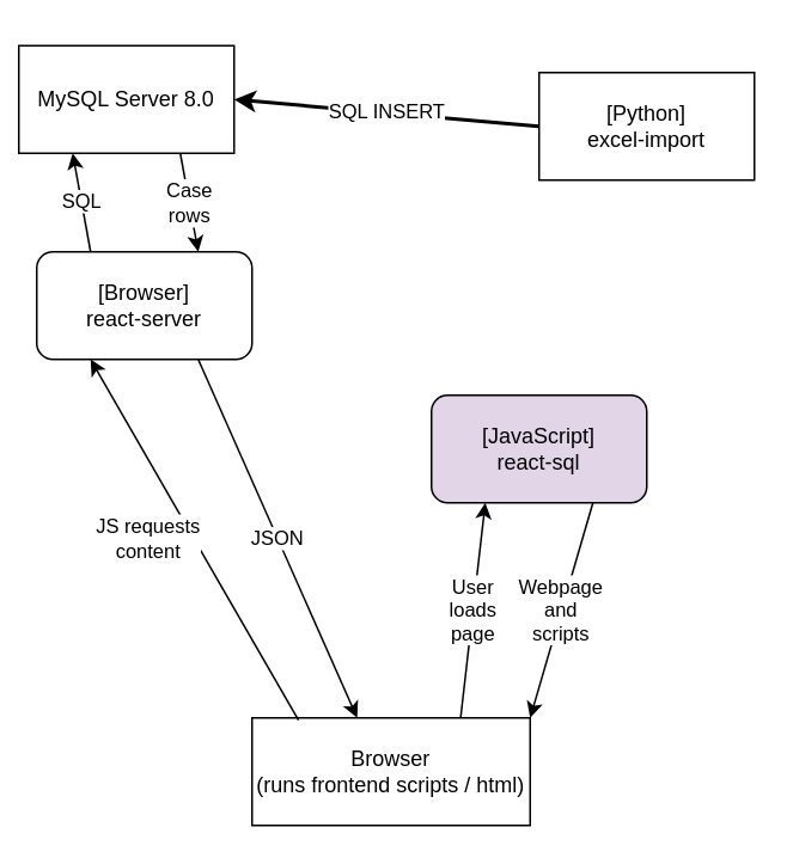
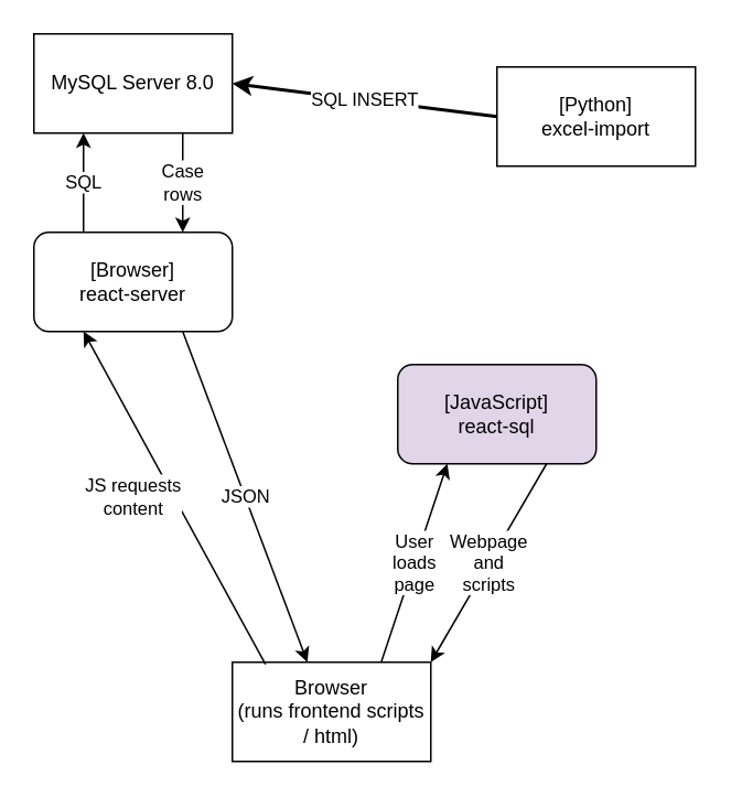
  <mxCell id="0" />
  <mxCell id="1" parent="0" />
- <mxCell id="2" value="MySQL Server 8.0" style="rounded=0;whiteSpace=wrap;html=1;" vertex="1" parent="1"><mxGeometry x="10" y="25" width="120" height="60" as="geometry" /></mxCell>
+ <mxCell id="2" value="MySQL Server 8.0" style="rounded=0;whiteSpace=wrap;html=1;" vertex="1" parent="1"><mxGeometry x="20" y="20" width="120" height="60" as="geometry" /></mxCell>
  <mxCell id="3" value="[Browser]&lt;br&gt;react-server" style="rounded=1;whiteSpace=wrap;html=1;" vertex="1" parent="1"><mxGeometry x="20" y="140" width="120" height="60" as="geometry" /></mxCell>
  <mxCell id="4" value="SQL" style="endArrow=classic;html=1;rounded=0;exitX=0.25;exitY=0;exitDx=0;exitDy=0;entryX=0.25;entryY=1;entryDx=0;entryDy=0;" edge="1" parent="1" source="3" target="2"><mxGeometry width="50" height="50" relative="1" as="geometry"><mxPoint x="210" y="280" as="sourcePoint" /><mxPoint x="260" y="230" as="targetPoint" /></mxGeometry></mxCell>
  <mxCell id="5" value="Case&lt;br&gt;rows" style="endArrow=classic;html=1;rounded=0;exitX=0.75;exitY=1;exitDx=0;exitDy=0;entryX=0.75;entryY=0;entryDx=0;entryDy=0;" edge="1" parent="1" source="2" target="3"><mxGeometry width="50" height="50" relative="1" as="geometry"><mxPoint x="220" y="210" as="sourcePoint" /><mxPoint x="270" y="160" as="targetPoint" /></mxGeometry></mxCell>
  <mxCell id="6" value="[JavaScript]&lt;br&gt;react-sql" style="rounded=1;whiteSpace=wrap;html=1;fillColor=#e1d5e7;" vertex="1" parent="1"><mxGeometry x="240" y="220" width="120" height="60" as="geometry" /></mxCell>
- <mxCell id="7" value="Browser&lt;br&gt;(runs frontend scripts / html)" style="rounded=0;whiteSpace=wrap;html=1;glass=0;" vertex="1" parent="1"><mxGeometry x="140" y="400" width="155" height="60" as="geometry" /></mxCell>
+ <mxCell id="7" value="Browser&lt;br&gt;(runs frontend scripts / html)" style="rounded=0;whiteSpace=wrap;html=1;glass=0;" vertex="1" parent="1"><mxGeometry x="140" y="400" width="120" height="60" as="geometry" /></mxCell>
  <mxCell id="8" value="[Python]&lt;br&gt;excel-import" style="whiteSpace=wrap;html=1;rounded=0;" vertex="1" parent="1"><mxGeometry x="300" y="40" width="120" height="60" as="geometry" /></mxCell>
  <mxCell id="9" value="SQL INSERT" style="endArrow=none;html=1;strokeWidth=2;rounded=0;exitX=1;exitY=0.5;exitDx=0;exitDy=0;entryX=0;entryY=0.5;entryDx=0;entryDy=0;startArrow=classic;startFill=1;" edge="1" parent="1" source="2" target="8"><mxGeometry width="50" height="50" relative="1" as="geometry"><mxPoint x="180" y="150" as="sourcePoint" /><mxPoint x="230" y="100" as="targetPoint" /></mxGeometry></mxCell>
  <mxCell id="10" value="JS requests&lt;br&gt;content" style="endArrow=classic;html=1;rounded=0;entryX=0.25;entryY=1;entryDx=0;entryDy=0;exitX=0.167;exitY=0.022;exitDx=0;exitDy=0;exitPerimeter=0;" edge="1" parent="1" source="7" target="3"><mxGeometry x="0.11" y="22" width="50" height="50" relative="1" as="geometry"><mxPoint x="140" y="320" as="sourcePoint" /><mxPoint x="190" y="270" as="targetPoint" /><mxPoint as="offset" /></mxGeometry></mxCell>
  <mxCell id="11" value="JSON" style="endArrow=classic;html=1;rounded=0;exitX=0.75;exitY=1;exitDx=0;exitDy=0;entryX=0.378;entryY=0;entryDx=0;entryDy=0;entryPerimeter=0;" edge="1" parent="1" source="3" target="7"><mxGeometry width="50" height="50" relative="1" as="geometry"><mxPoint x="200" y="240" as="sourcePoint" /><mxPoint x="250" y="190" as="targetPoint" /></mxGeometry></mxCell>
  <mxCell id="12" value="User&lt;br&gt;loads&lt;br&gt;page" style="endArrow=classic;html=1;rounded=0;exitX=0.75;exitY=0;exitDx=0;exitDy=0;entryX=0.25;entryY=1;entryDx=0;entryDy=0;" edge="1" parent="1" source="7" target="6"><mxGeometry width="50" height="50" relative="1" as="geometry"><mxPoint x="270" y="410" as="sourcePoint" /><mxPoint x="320" y="360" as="targetPoint" /></mxGeometry></mxCell>
  <mxCell id="13" value="Webpage&lt;br&gt;and&lt;br&gt;scripts" style="endArrow=classic;html=1;rounded=0;exitX=0.75;exitY=1;exitDx=0;exitDy=0;entryX=1;entryY=0;entryDx=0;entryDy=0;" edge="1" parent="1" source="6" target="7"><mxGeometry width="50" height="50" relative="1" as="geometry"><mxPoint x="210" y="260" as="sourcePoint" /><mxPoint x="260" y="210" as="targetPoint" /></mxGeometry></mxCell>
